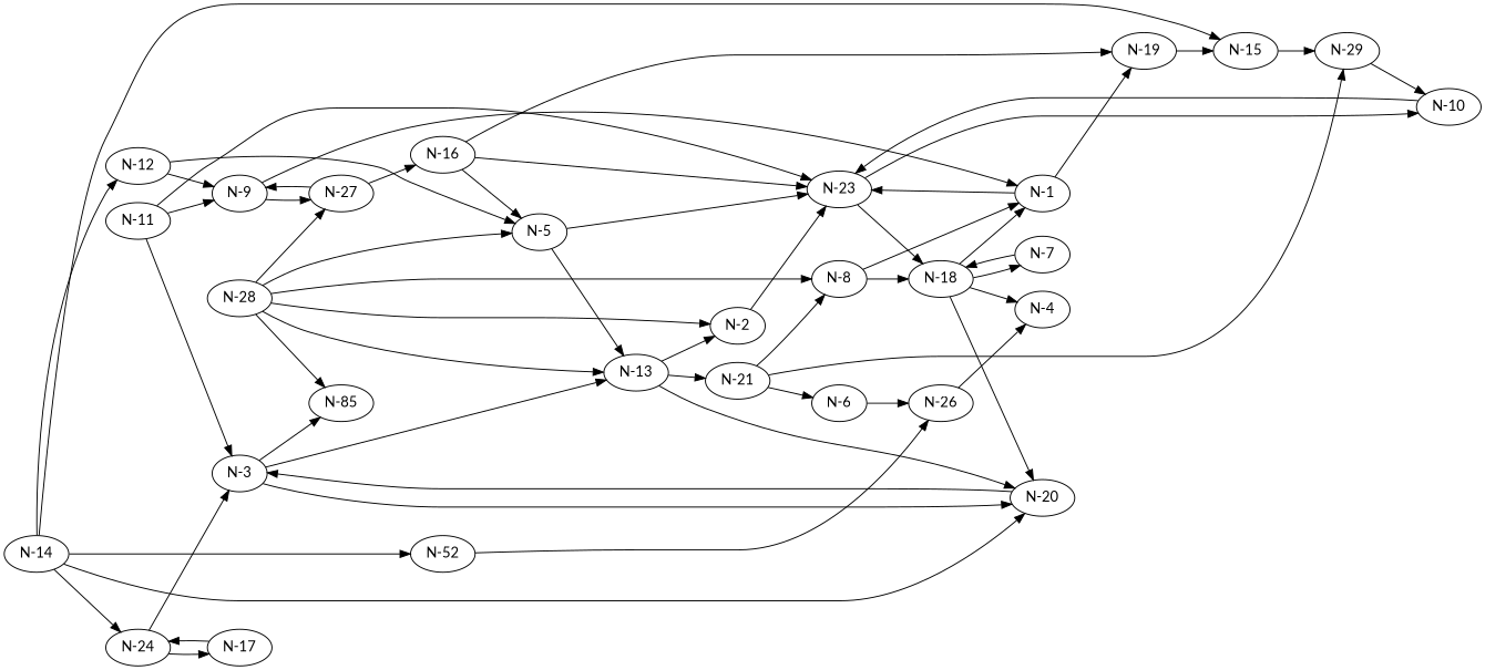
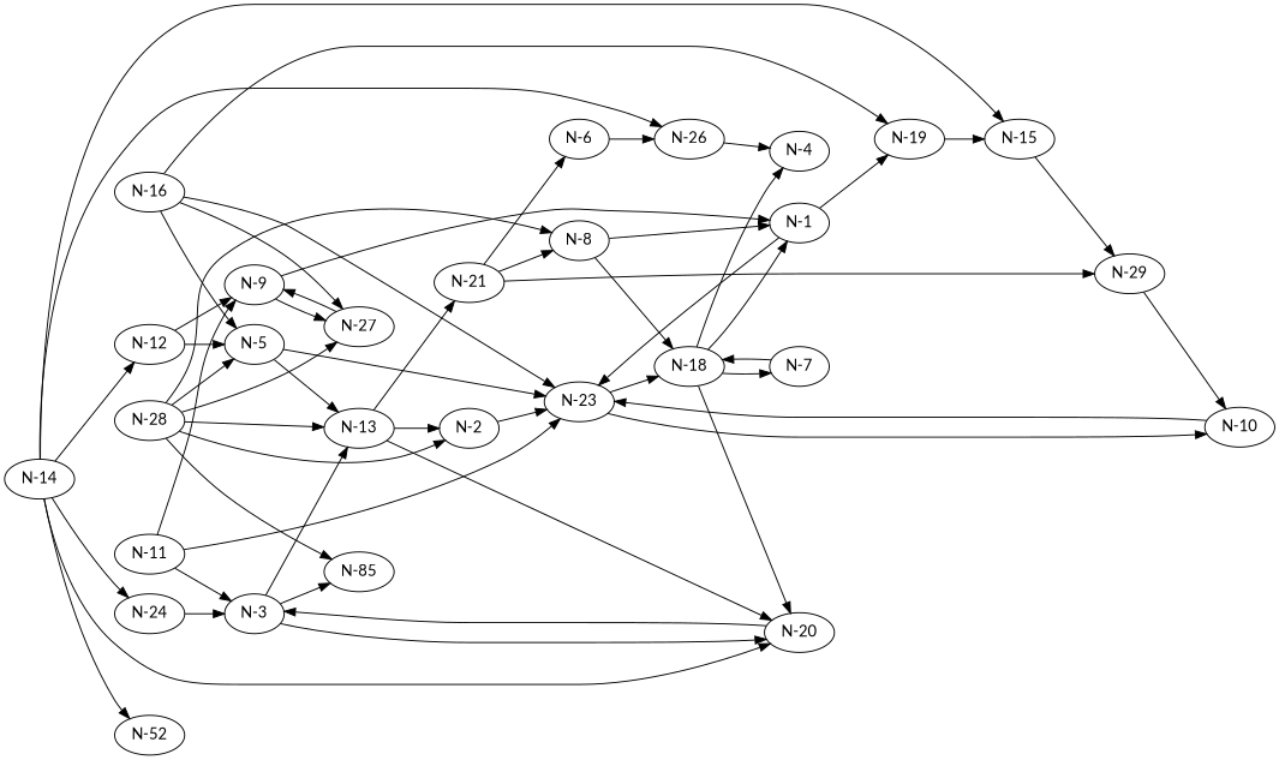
  digraph {
    fontname=Lato
    rankdir=LR
    node [fontname=Lato]
    edge [fontname=Lato]
    "N-24"
    "N-3"
-   "N-17"
    "N-1"
    "N-19"
    "N-23"
    "N-15"
    "N-18"
    "N-10"
    "N-2"
    "N-13"
    "N-20"
    n13 [label="N-85"]
    "N-21"
    "N-5"
    "N-6"
    "N-26"
    "N-4"
    "N-7"
    "N-8"
    "N-9"
    "N-27"
    "N-16"
    "N-11"
    "N-12"
    "N-29"
    "N-14"
    n28 [label="N-52"]
    "N-28"
    "N-24" -> "N-3"
-   "N-24" -> "N-17"
    "N-3" -> "N-13"
    "N-3" -> "N-20"
    "N-3" -> n13
-   "N-17" -> "N-24"
    "N-1" -> "N-19"
    "N-1" -> "N-23"
    "N-19" -> "N-15"
    "N-23" -> "N-18"
    "N-23" -> "N-10"
    "N-15" -> "N-29"
    "N-18" -> "N-1"
    "N-18" -> "N-20"
    "N-18" -> "N-4"
    "N-18" -> "N-7"
    "N-10" -> "N-23"
    "N-2" -> "N-23"
    "N-13" -> "N-2"
    "N-13" -> "N-20"
    "N-13" -> "N-21"
    "N-20" -> "N-3"
    "N-21" -> "N-6"
    "N-21" -> "N-8"
    "N-21" -> "N-29"
    "N-5" -> "N-23"
    "N-5" -> "N-13"
    "N-6" -> "N-26"
    "N-26" -> "N-4"
    "N-7" -> "N-18"
    "N-8" -> "N-1"
    "N-8" -> "N-18"
    "N-9" -> "N-1"
    "N-9" -> "N-27"
    "N-27" -> "N-9"
-   "N-27" -> "N-16"
+   "N-16" -> "N-27"
    "N-16" -> "N-19"
    "N-16" -> "N-23"
    "N-16" -> "N-5"
    "N-11" -> "N-3"
    "N-11" -> "N-23"
    "N-11" -> "N-9"
    "N-12" -> "N-5"
    "N-12" -> "N-9"
    "N-29" -> "N-10"
    "N-14" -> "N-24"
    "N-14" -> "N-15"
    "N-14" -> "N-20"
-   n28 -> "N-26"
+   "N-14" -> "N-26"
    "N-14" -> "N-12"
    "N-14" -> n28
    "N-28" -> "N-2"
    "N-28" -> "N-13"
    "N-28" -> n13
    "N-28" -> "N-5"
    "N-28" -> "N-8"
    "N-28" -> "N-27"
  }
